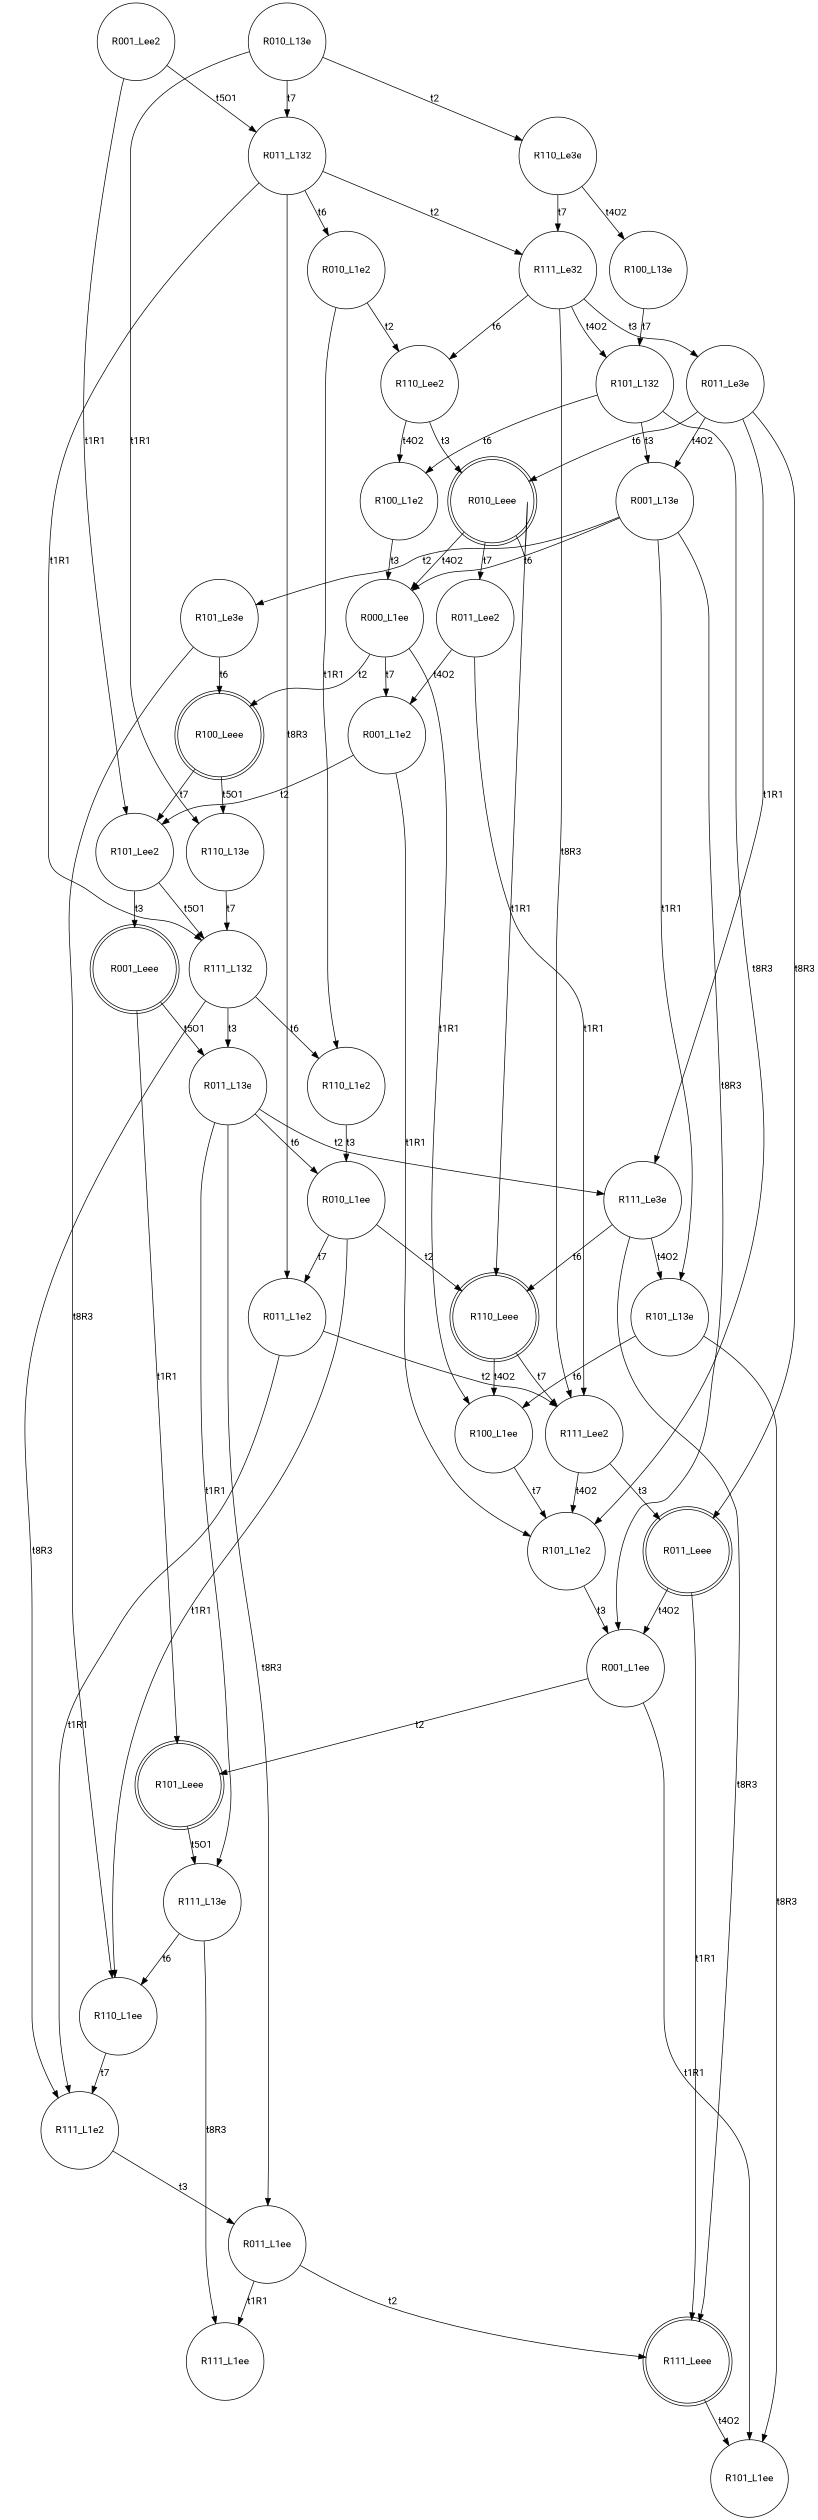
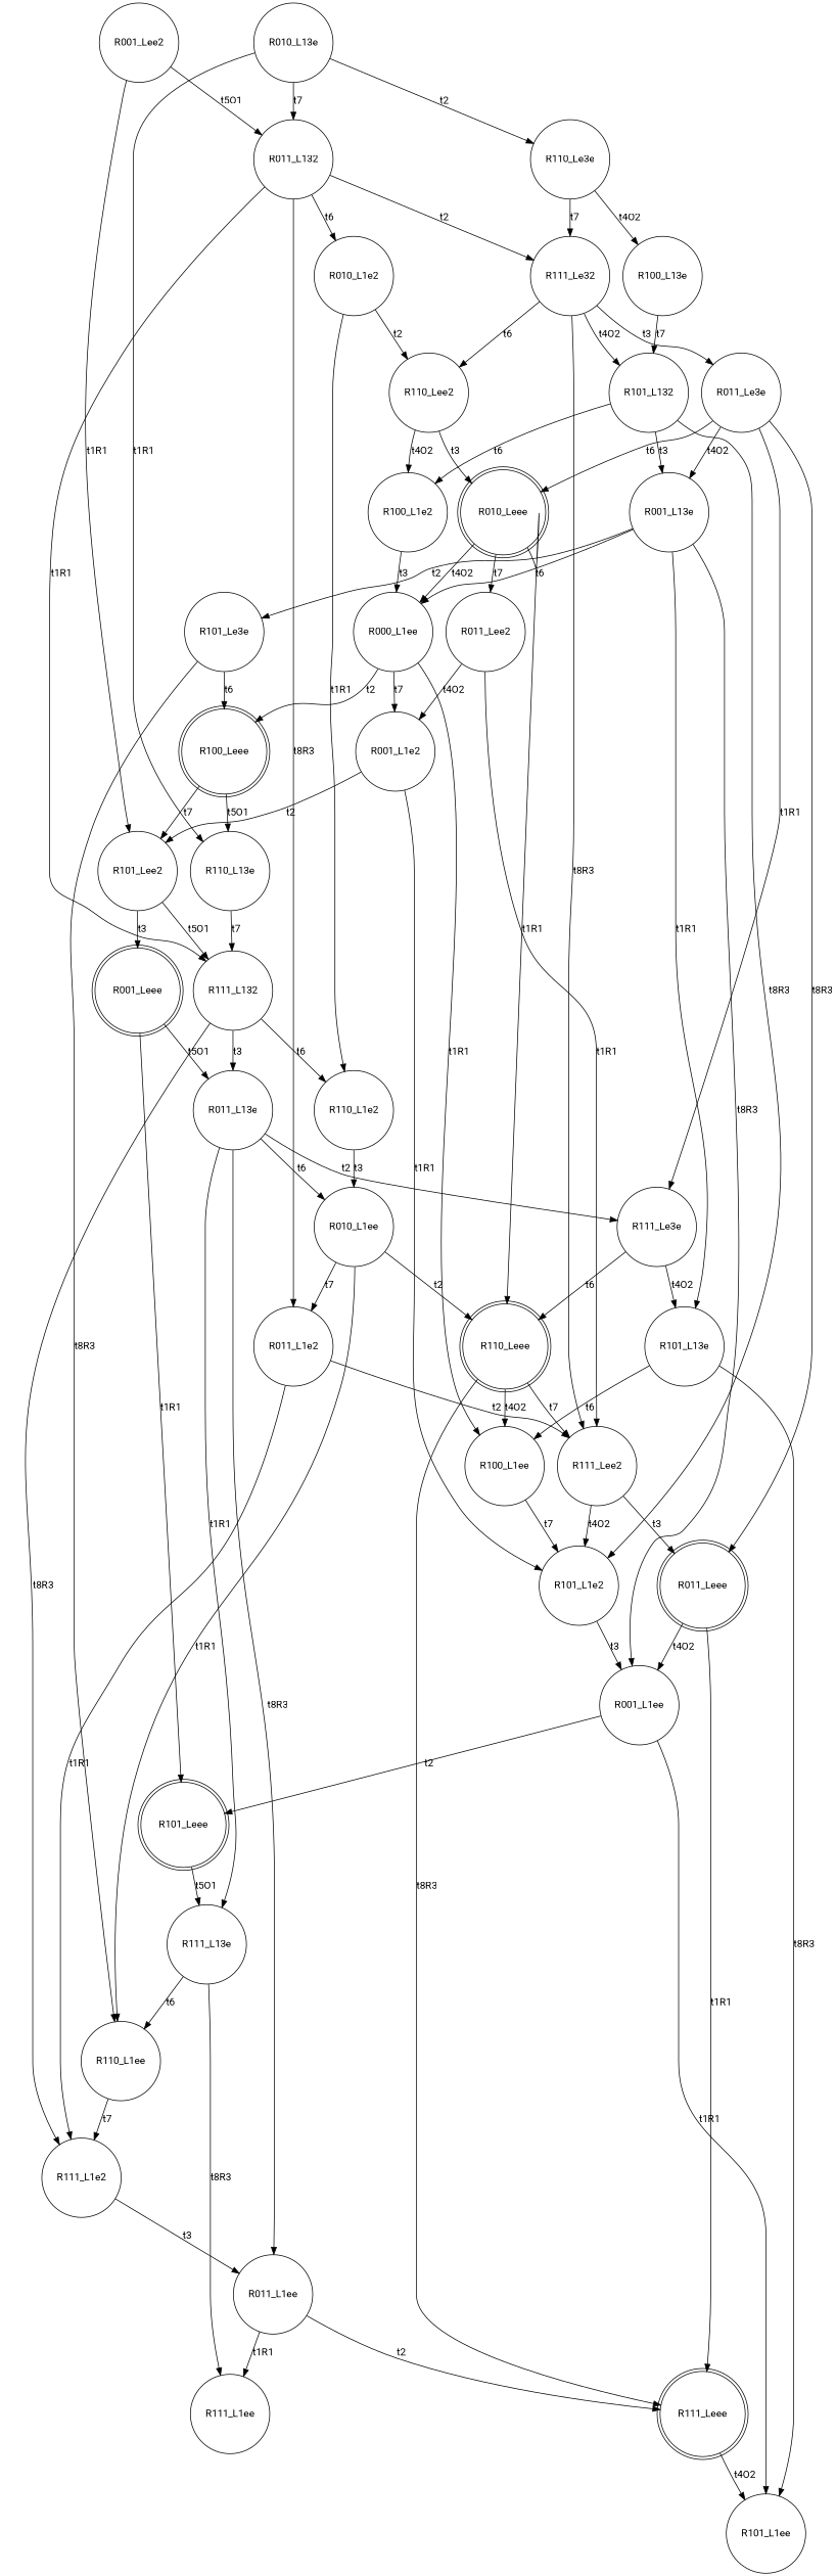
  digraph {
    fontname=Roboto
    node [fontname=Roboto shape=circle]
    edge [fontname=Roboto]
    R100_Leee [shape=doublecircle]
    R110_L13e
    R101_Lee2
    R010_L13e
    R110_Le3e
    R011_L132
    R001_Lee2
    R111_L132
    R001_Leee [shape=doublecircle]
    R011_L13e
    R111_L1e2
    R110_L1e2
    R111_L13e
    R011_L1ee
    R111_Le3e
    R010_L1ee
    R110_L1ee
    R111_L1ee
    R111_Leee [shape=doublecircle]
    R101_L13e
    R110_Leee [shape=doublecircle]
    R011_L1e2
    R101_L1ee
    R100_L1ee
    R111_Lee2
    R101_L1e2
    R001_L1ee
    R101_Leee [shape=doublecircle]
    R011_Leee [shape=doublecircle]
    R100_L13e
    R111_Le32
    R010_L1e2
    R101_L132
    R011_Le3e
    R110_Lee2
    R001_L13e
    R100_L1e2
    R101_Le3e
    R000_L1ee
    R001_L1e2
    R010_Leee [shape=doublecircle]
    R011_Lee2
    R100_Leee -> R110_L13e [label=t5O1]
    R100_Leee -> R101_Lee2 [label=t7]
    R110_L13e -> R111_L132 [label=t7]
    R101_Lee2 -> R111_L132 [label=t5O1]
    R101_Lee2 -> R001_Leee [label=t3]
    R010_L13e -> R110_L13e [label=t1R1]
    R010_L13e -> R110_Le3e [label=t2]
    R010_L13e -> R011_L132 [label=t7]
    R110_Le3e -> R100_L13e [label=t4O2]
    R110_Le3e -> R111_Le32 [label=t7]
    R011_L132 -> R111_L132 [label=t1R1]
    R011_L132 -> R011_L1e2 [label=t8R3]
    R011_L132 -> R111_Le32 [label=t2]
    R011_L132 -> R010_L1e2 [label=t6]
    R001_Lee2 -> R101_Lee2 [label=t1R1]
    R001_Lee2 -> R011_L132 [label=t5O1]
    R111_L132 -> R011_L13e [label=t3]
    R111_L132 -> R111_L1e2 [label=t8R3]
    R111_L132 -> R110_L1e2 [label=t6]
    R001_Leee -> R011_L13e [label=t5O1]
    R001_Leee -> R101_Leee [label=t1R1]
    R011_L13e -> R111_L13e [label=t1R1]
    R011_L13e -> R011_L1ee [label=t8R3]
    R011_L13e -> R111_Le3e [label=t2]
    R011_L13e -> R010_L1ee [label=t6]
    R111_L1e2 -> R011_L1ee [label=t3]
    R110_L1e2 -> R010_L1ee [label=t3]
    R111_L13e -> R110_L1ee [label=t6]
    R111_L13e -> R111_L1ee [label=t8R3]
    R011_L1ee -> R111_L1ee [label=t1R1]
    R011_L1ee -> R111_Leee [label=t2]
-   R111_Le3e -> R111_Leee [label=t8R3]
+   R110_Leee -> R111_Leee [label=t8R3]
    R111_Le3e -> R101_L13e [label=t4O2]
    R111_Le3e -> R110_Leee [label=t6]
    R010_L1ee -> R110_L1ee [label=t1R1]
    R010_L1ee -> R110_Leee [label=t2]
    R010_L1ee -> R011_L1e2 [label=t7]
    R110_L1ee -> R111_L1e2 [label=t7]
    R111_Leee -> R101_L1ee [label=t4O2]
    R101_L13e -> R101_L1ee [label=t8R3]
    R101_L13e -> R100_L1ee [label=t6]
    R110_Leee -> R100_L1ee [label=t4O2]
    R110_Leee -> R111_Lee2 [label=t7]
    R011_L1e2 -> R111_L1e2 [label=t1R1]
    R011_L1e2 -> R111_Lee2 [label=t2]
    R100_L1ee -> R101_L1e2 [label=t7]
    R111_Lee2 -> R101_L1e2 [label=t4O2]
    R111_Lee2 -> R011_Leee [label=t3]
    R101_L1e2 -> R001_L1ee [label=t3]
    R001_L1ee -> R101_L1ee [label=t1R1]
    R001_L1ee -> R101_Leee [label=t2]
    R101_Leee -> R111_L13e [label=t5O1]
    R011_Leee -> R111_Leee [label=t1R1]
    R011_Leee -> R001_L1ee [label=t4O2]
    R100_L13e -> R101_L132 [label=t7]
    R111_Le32 -> R111_Lee2 [label=t8R3]
    R111_Le32 -> R101_L132 [label=t4O2]
    R111_Le32 -> R011_Le3e [label=t3]
    R111_Le32 -> R110_Lee2 [label=t6]
    R010_L1e2 -> R110_L1e2 [label=t1R1]
    R010_L1e2 -> R110_Lee2 [label=t2]
    R101_L132 -> R101_L1e2 [label=t8R3]
    R101_L132 -> R001_L13e [label=t3]
    R101_L132 -> R100_L1e2 [label=t6]
    R011_Le3e -> R111_Le3e [label=t1R1]
    R011_Le3e -> R011_Leee [label=t8R3]
    R011_Le3e -> R001_L13e [label=t4O2]
    R011_Le3e -> R010_Leee [label=t6]
    R110_Lee2 -> R100_L1e2 [label=t4O2]
    R110_Lee2 -> R010_Leee [label=t3]
    R001_L13e -> R101_L13e [label=t1R1]
    R001_L13e -> R001_L1ee [label=t8R3]
    R001_L13e -> R101_Le3e [label=t2]
    R001_L13e -> R000_L1ee [label=t6]
    R100_L1e2 -> R000_L1ee [label=t3]
    R101_Le3e -> R100_Leee [label=t6]
    R101_Le3e -> R110_L1ee [label=t8R3]
    R000_L1ee -> R100_Leee [label=t2]
    R000_L1ee -> R100_L1ee [label=t1R1]
    R000_L1ee -> R001_L1e2 [label=t7]
    R001_L1e2 -> R101_Lee2 [label=t2]
    R001_L1e2 -> R101_L1e2 [label=t1R1]
    R010_Leee -> R110_Leee [label=t1R1]
    R010_Leee -> R000_L1ee [label=t4O2]
    R010_Leee -> R011_Lee2 [label=t7]
    R011_Lee2 -> R111_Lee2 [label=t1R1]
    R011_Lee2 -> R001_L1e2 [label=t4O2]
  }
